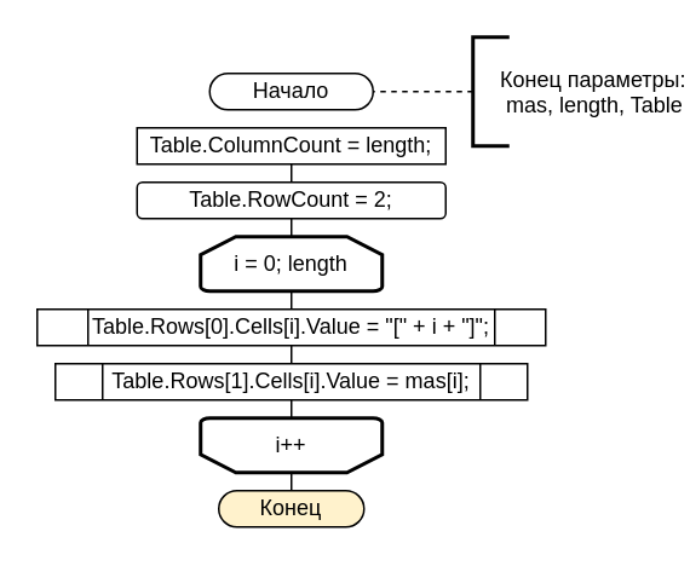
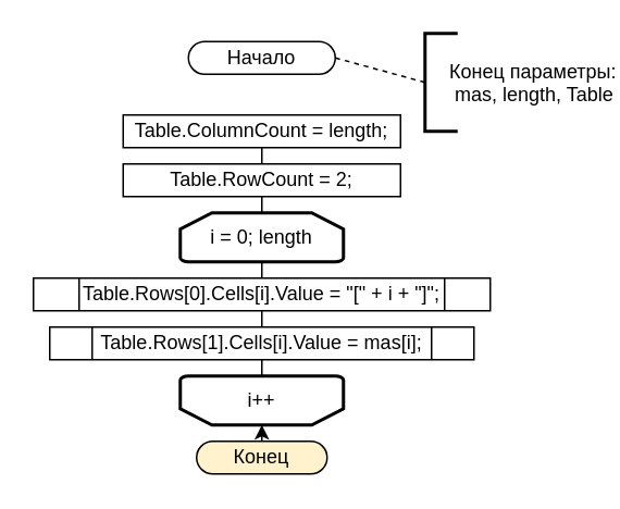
  <mxCell id="0" />
  <mxCell id="1" parent="0" />
- <mxCell id="2" value="Начало" style="rounded=1;whiteSpace=wrap;html=1;arcSize=50;" vertex="1" parent="1"><mxGeometry x="115" y="40" width="90" height="20" as="geometry" /></mxCell>
+ <mxCell id="2" value="Начало" style="rounded=1;whiteSpace=wrap;html=1;arcSize=50;" vertex="1" parent="1"><mxGeometry x="115" y="25" width="90" height="20" as="geometry" /></mxCell>
  <mxCell id="3" value="" style="endArrow=none;dashed=1;html=1;rounded=0;exitX=0;exitY=0.5;exitDx=0;exitDy=0;entryX=1;entryY=0.5;entryDx=0;entryDy=0;exitPerimeter=0;" edge="1" parent="1" source="4" target="2"><mxGeometry width="50" height="50" relative="1" as="geometry"><mxPoint x="240" y="50" as="sourcePoint" /><mxPoint x="230" y="20" as="targetPoint" /></mxGeometry></mxCell>
  <mxCell id="4" value="    Конец параметры:&#10;     mas, length, Table" style="strokeWidth=2;shape=mxgraph.flowchart.annotation_1;align=left;pointerEvents=1;recursiveResize=1;autosize=0;verticalAlign=middle;horizontal=1;" vertex="1" parent="1"><mxGeometry x="260" y="20" width="20" height="60" as="geometry" /></mxCell>
  <mxCell id="5" value="&lt;div&gt;Table.ColumnCount = length;&lt;/div&gt;" style="rounded=0;whiteSpace=wrap;html=1;" vertex="1" parent="1"><mxGeometry x="75" y="70" width="170" height="20" as="geometry" /></mxCell>
  <mxCell id="6" value="" style="endArrow=none;html=1;rounded=0;entryX=0.5;entryY=1;entryDx=0;entryDy=0;exitX=0.5;exitY=0;exitDx=0;exitDy=0;exitPerimeter=0;" edge="1" parent="1" source="7" target="16"><mxGeometry width="50" height="50" relative="1" as="geometry"><mxPoint x="60" y="160" as="sourcePoint" /><mxPoint x="110" y="110" as="targetPoint" /></mxGeometry></mxCell>
  <mxCell id="7" value="i = 0; length" style="strokeWidth=2;html=1;shape=mxgraph.flowchart.loop_limit;whiteSpace=wrap;" vertex="1" parent="1"><mxGeometry x="110" y="130" width="100" height="30" as="geometry" /></mxCell>
  <mxCell id="8" value="" style="endArrow=none;html=1;rounded=0;entryX=0.5;entryY=0;entryDx=0;entryDy=0;exitX=0.5;exitY=1;exitDx=0;exitDy=0;exitPerimeter=0;" edge="1" parent="1" source="7" target="9"><mxGeometry width="50" height="50" relative="1" as="geometry"><mxPoint x="150" y="200" as="sourcePoint" /><mxPoint x="180" y="120" as="targetPoint" /></mxGeometry></mxCell>
  <mxCell id="9" value="Table.Rows[0].Cells[i].Value = &quot;[&quot; + i + &quot;]&quot;;" style="shape=process;whiteSpace=wrap;html=1;backgroundOutline=1;" vertex="1" parent="1"><mxGeometry x="20" y="170" width="280" height="20" as="geometry" /></mxCell>
  <mxCell id="10" value="i++" style="strokeWidth=2;html=1;shape=mxgraph.flowchart.loop_limit;whiteSpace=wrap;direction=west;" vertex="1" parent="1"><mxGeometry x="110" y="230" width="100" height="30" as="geometry" /></mxCell>
  <mxCell id="11" value="" style="endArrow=none;html=1;rounded=0;entryX=0.5;entryY=1;entryDx=0;entryDy=0;exitX=0.5;exitY=1;exitDx=0;exitDy=0;exitPerimeter=0;" edge="1" parent="1" source="10" target="14"><mxGeometry width="50" height="50" relative="1" as="geometry"><mxPoint x="110" y="220" as="sourcePoint" /><mxPoint x="160" y="170" as="targetPoint" /></mxGeometry></mxCell>
  <mxCell id="12" value="Конец" style="rounded=1;whiteSpace=wrap;html=1;arcSize=50;fillColor=#fff2cc;" vertex="1" parent="1"><mxGeometry x="120" y="270" width="80" height="20" as="geometry" /></mxCell>
- <mxCell id="13" value="" style="endArrow=none;html=1;rounded=0;entryX=0.5;entryY=0;entryDx=0;entryDy=0;entryPerimeter=0;exitX=0.5;exitY=0;exitDx=0;exitDy=0;" edge="1" parent="1" source="12" target="10"><mxGeometry width="50" height="50" relative="1" as="geometry"><mxPoint x="110" y="260" as="sourcePoint" /><mxPoint x="160" y="210" as="targetPoint" /></mxGeometry></mxCell>
+ <mxCell id="13" value="" style="endArrow=classic;html=1;rounded=0;entryX=0.5;entryY=0;entryDx=0;entryDy=0;entryPerimeter=0;exitX=0.5;exitY=0;exitDx=0;exitDy=0;" edge="1" parent="1" source="12" target="10"><mxGeometry width="50" height="50" relative="1" as="geometry"><mxPoint x="110" y="260" as="sourcePoint" /><mxPoint x="160" y="210" as="targetPoint" /></mxGeometry></mxCell>
  <mxCell id="14" value="Table.Rows[1].Cells[i].Value = mas[i];" style="shape=process;whiteSpace=wrap;html=1;backgroundOutline=1;" vertex="1" parent="1"><mxGeometry x="30" y="200" width="260" height="20" as="geometry" /></mxCell>
  <mxCell id="15" value="" style="endArrow=none;html=1;rounded=0;entryX=0.5;entryY=0;entryDx=0;entryDy=0;exitX=0.5;exitY=1;exitDx=0;exitDy=0;" edge="1" parent="1" source="9" target="14"><mxGeometry width="50" height="50" relative="1" as="geometry"><mxPoint x="170" y="250" as="sourcePoint" /><mxPoint x="430" y="220" as="targetPoint" /></mxGeometry></mxCell>
- <mxCell id="16" value="Table.RowCount = 2;" style="whiteSpace=wrap;html=1;rounded=1;" vertex="1" parent="1"><mxGeometry x="75" y="100" width="170" height="20" as="geometry" /></mxCell>
+ <mxCell id="16" value="Table.RowCount = 2;" style="rounded=0;whiteSpace=wrap;html=1;" vertex="1" parent="1"><mxGeometry x="75" y="100" width="170" height="20" as="geometry" /></mxCell>
  <mxCell id="17" value="" style="endArrow=none;html=1;rounded=0;entryX=0.5;entryY=0;entryDx=0;entryDy=0;exitX=0.5;exitY=1;exitDx=0;exitDy=0;" edge="1" parent="1" source="5" target="16"><mxGeometry width="50" height="50" relative="1" as="geometry"><mxPoint x="170" y="200" as="sourcePoint" /><mxPoint x="335" y="150" as="targetPoint" /></mxGeometry></mxCell>
